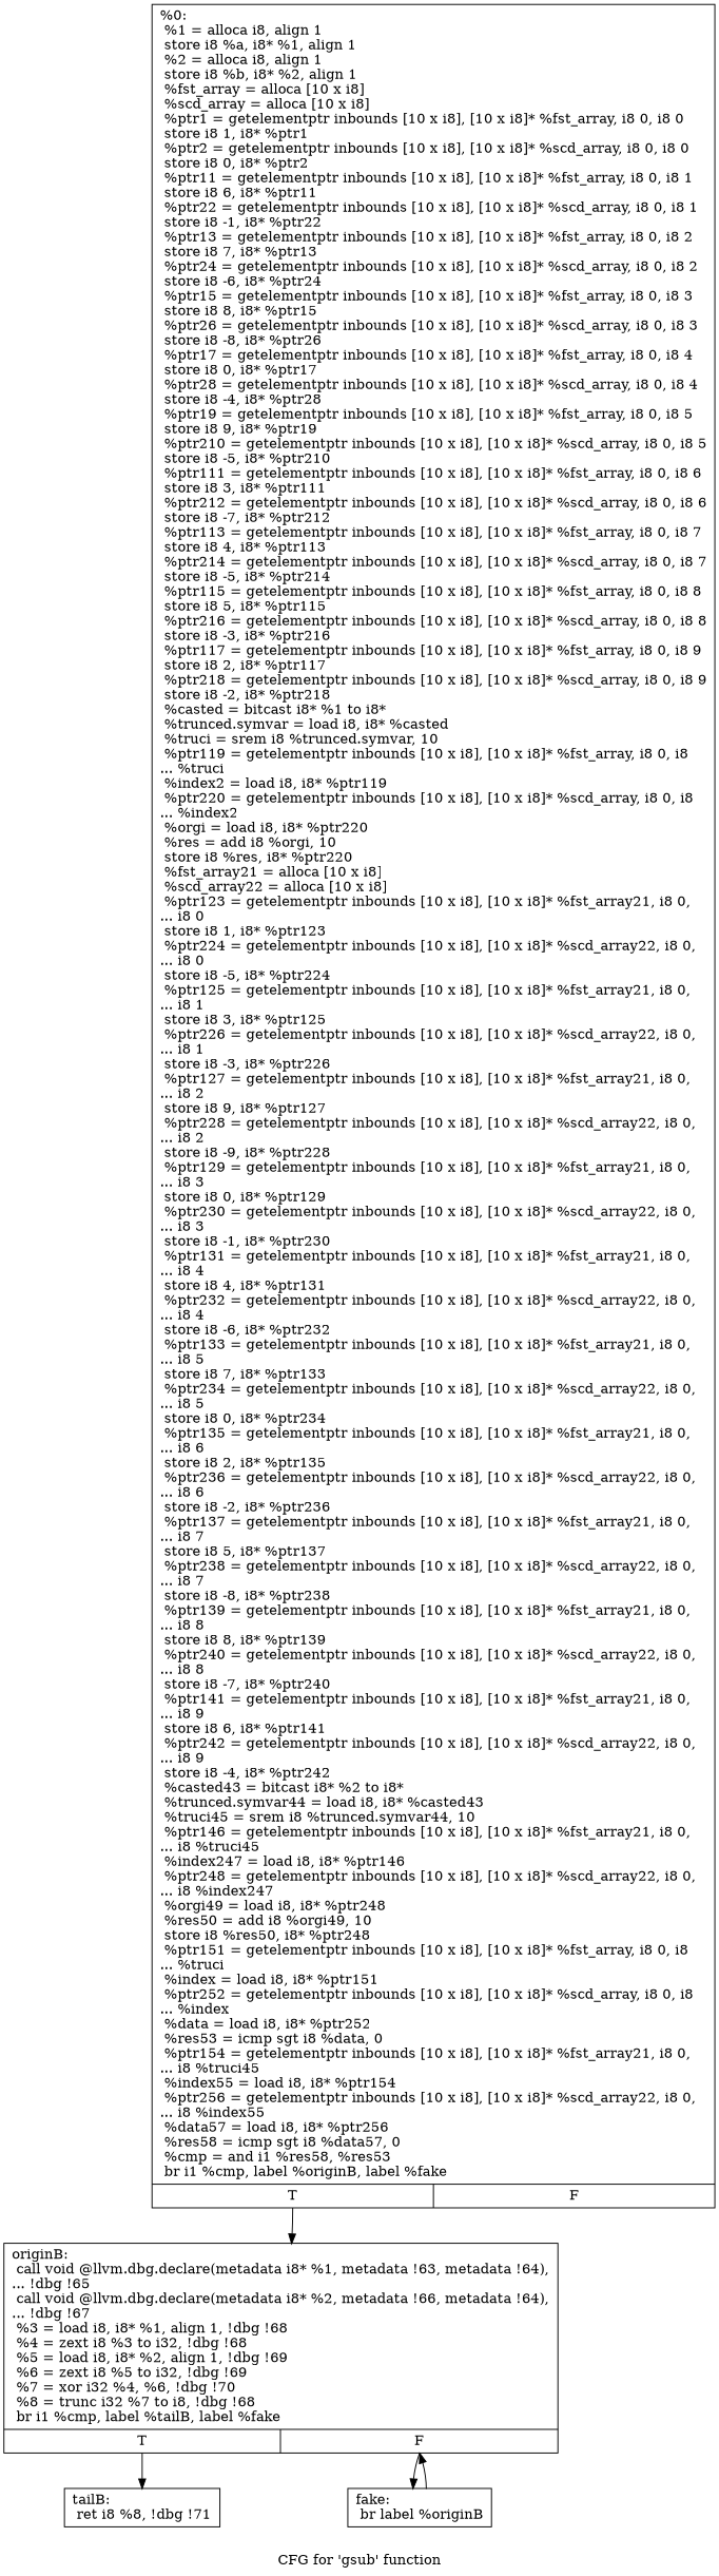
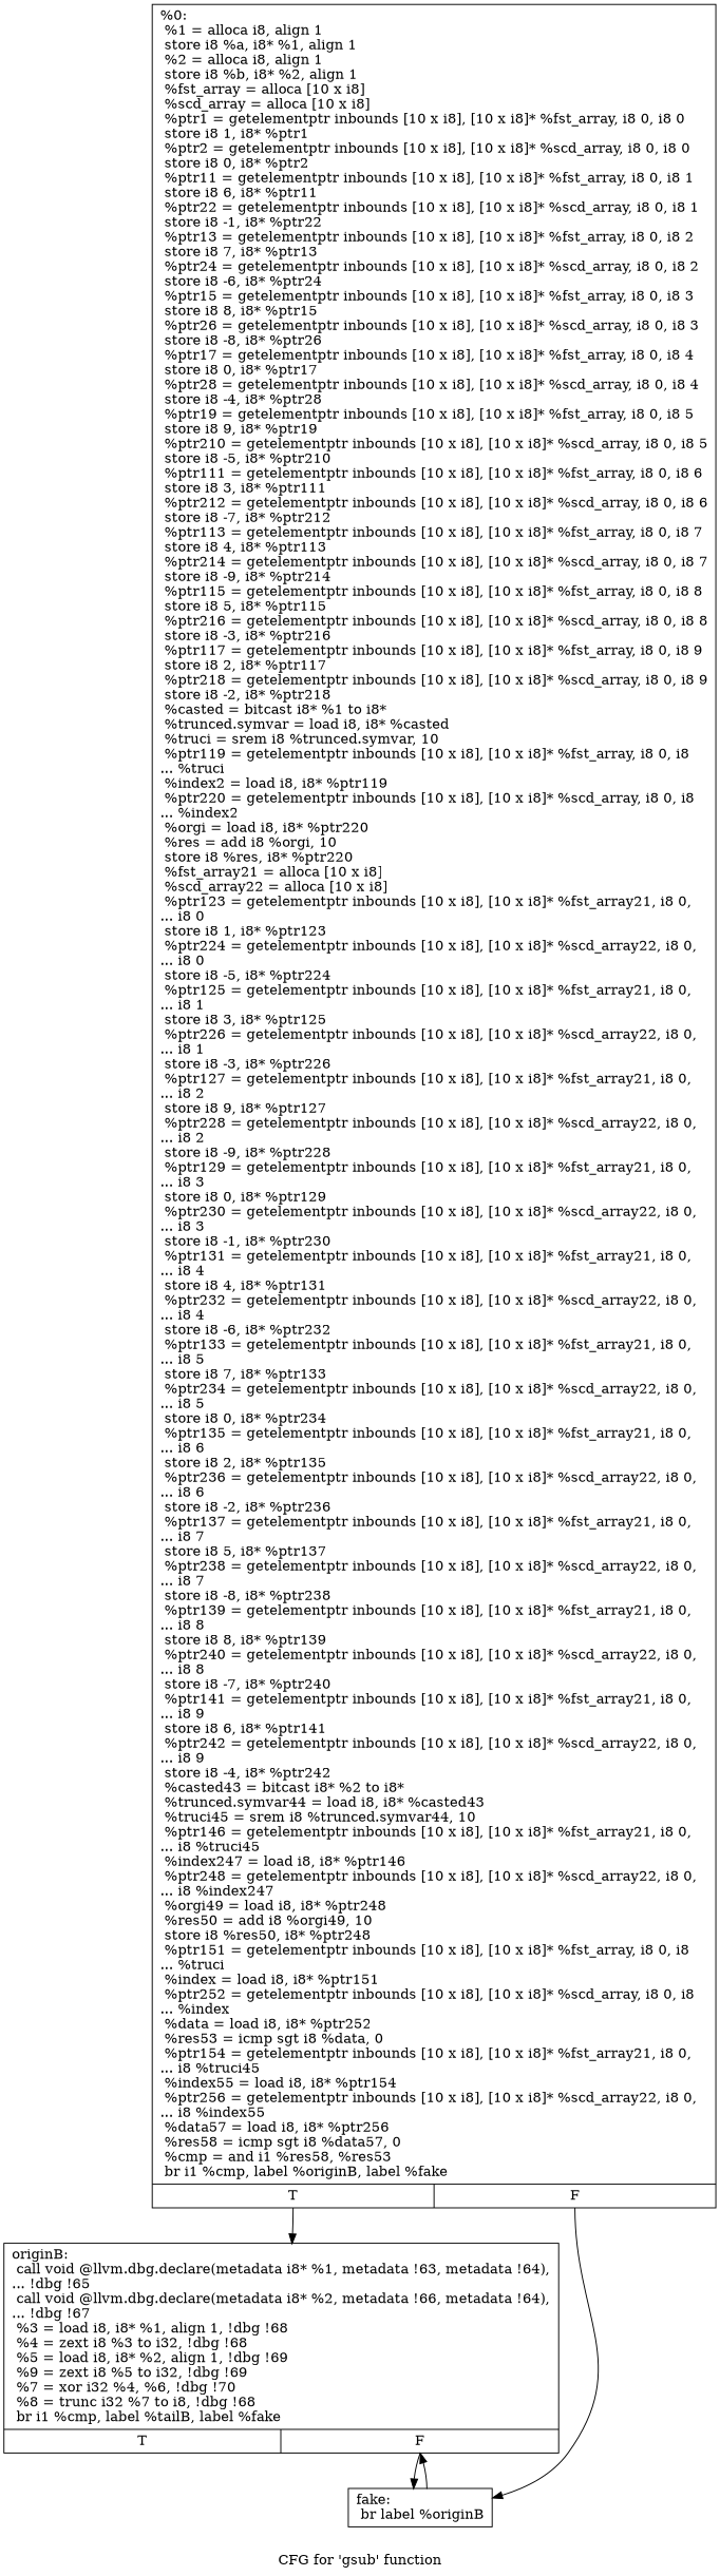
  digraph {
    label="CFG for 'gsub' function"
    fontname="DejaVu Serif"
    node [shape=record fontname="DejaVu Serif"]
    edge [tailport=s0 fontname="DejaVu Serif"]
-   n1 [label="{%0:\l  %1 = alloca i8, align 1\l  store i8 %a, i8* %1, align 1\l  %2 = alloca i8, align 1\l  store i8 %b, i8* %2, align 1\l  %fst_array = alloca [10 x i8]\l  %scd_array = alloca [10 x i8]\l  %ptr1 = getelementptr inbounds [10 x i8], [10 x i8]* %fst_array, i8 0, i8 0\l  store i8 1, i8* %ptr1\l  %ptr2 = getelementptr inbounds [10 x i8], [10 x i8]* %scd_array, i8 0, i8 0\l  store i8 0, i8* %ptr2\l  %ptr11 = getelementptr inbounds [10 x i8], [10 x i8]* %fst_array, i8 0, i8 1\l  store i8 6, i8* %ptr11\l  %ptr22 = getelementptr inbounds [10 x i8], [10 x i8]* %scd_array, i8 0, i8 1\l  store i8 -1, i8* %ptr22\l  %ptr13 = getelementptr inbounds [10 x i8], [10 x i8]* %fst_array, i8 0, i8 2\l  store i8 7, i8* %ptr13\l  %ptr24 = getelementptr inbounds [10 x i8], [10 x i8]* %scd_array, i8 0, i8 2\l  store i8 -6, i8* %ptr24\l  %ptr15 = getelementptr inbounds [10 x i8], [10 x i8]* %fst_array, i8 0, i8 3\l  store i8 8, i8* %ptr15\l  %ptr26 = getelementptr inbounds [10 x i8], [10 x i8]* %scd_array, i8 0, i8 3\l  store i8 -8, i8* %ptr26\l  %ptr17 = getelementptr inbounds [10 x i8], [10 x i8]* %fst_array, i8 0, i8 4\l  store i8 0, i8* %ptr17\l  %ptr28 = getelementptr inbounds [10 x i8], [10 x i8]* %scd_array, i8 0, i8 4\l  store i8 -4, i8* %ptr28\l  %ptr19 = getelementptr inbounds [10 x i8], [10 x i8]* %fst_array, i8 0, i8 5\l  store i8 9, i8* %ptr19\l  %ptr210 = getelementptr inbounds [10 x i8], [10 x i8]* %scd_array, i8 0, i8 5\l  store i8 -5, i8* %ptr210\l  %ptr111 = getelementptr inbounds [10 x i8], [10 x i8]* %fst_array, i8 0, i8 6\l  store i8 3, i8* %ptr111\l  %ptr212 = getelementptr inbounds [10 x i8], [10 x i8]* %scd_array, i8 0, i8 6\l  store i8 -7, i8* %ptr212\l  %ptr113 = getelementptr inbounds [10 x i8], [10 x i8]* %fst_array, i8 0, i8 7\l  store i8 4, i8* %ptr113\l  %ptr214 = getelementptr inbounds [10 x i8], [10 x i8]* %scd_array, i8 0, i8 7\l  store i8 -5, i8* %ptr214\l  %ptr115 = getelementptr inbounds [10 x i8], [10 x i8]* %fst_array, i8 0, i8 8\l  store i8 5, i8* %ptr115\l  %ptr216 = getelementptr inbounds [10 x i8], [10 x i8]* %scd_array, i8 0, i8 8\l  store i8 -3, i8* %ptr216\l  %ptr117 = getelementptr inbounds [10 x i8], [10 x i8]* %fst_array, i8 0, i8 9\l  store i8 2, i8* %ptr117\l  %ptr218 = getelementptr inbounds [10 x i8], [10 x i8]* %scd_array, i8 0, i8 9\l  store i8 -2, i8* %ptr218\l  %casted = bitcast i8* %1 to i8*\l  %trunced.symvar = load i8, i8* %casted\l  %truci = srem i8 %trunced.symvar, 10\l  %ptr119 = getelementptr inbounds [10 x i8], [10 x i8]* %fst_array, i8 0, i8\l... %truci\l  %index2 = load i8, i8* %ptr119\l  %ptr220 = getelementptr inbounds [10 x i8], [10 x i8]* %scd_array, i8 0, i8\l... %index2\l  %orgi = load i8, i8* %ptr220\l  %res = add i8 %orgi, 10\l  store i8 %res, i8* %ptr220\l  %fst_array21 = alloca [10 x i8]\l  %scd_array22 = alloca [10 x i8]\l  %ptr123 = getelementptr inbounds [10 x i8], [10 x i8]* %fst_array21, i8 0,\l... i8 0\l  store i8 1, i8* %ptr123\l  %ptr224 = getelementptr inbounds [10 x i8], [10 x i8]* %scd_array22, i8 0,\l... i8 0\l  store i8 -5, i8* %ptr224\l  %ptr125 = getelementptr inbounds [10 x i8], [10 x i8]* %fst_array21, i8 0,\l... i8 1\l  store i8 3, i8* %ptr125\l  %ptr226 = getelementptr inbounds [10 x i8], [10 x i8]* %scd_array22, i8 0,\l... i8 1\l  store i8 -3, i8* %ptr226\l  %ptr127 = getelementptr inbounds [10 x i8], [10 x i8]* %fst_array21, i8 0,\l... i8 2\l  store i8 9, i8* %ptr127\l  %ptr228 = getelementptr inbounds [10 x i8], [10 x i8]* %scd_array22, i8 0,\l... i8 2\l  store i8 -9, i8* %ptr228\l  %ptr129 = getelementptr inbounds [10 x i8], [10 x i8]* %fst_array21, i8 0,\l... i8 3\l  store i8 0, i8* %ptr129\l  %ptr230 = getelementptr inbounds [10 x i8], [10 x i8]* %scd_array22, i8 0,\l... i8 3\l  store i8 -1, i8* %ptr230\l  %ptr131 = getelementptr inbounds [10 x i8], [10 x i8]* %fst_array21, i8 0,\l... i8 4\l  store i8 4, i8* %ptr131\l  %ptr232 = getelementptr inbounds [10 x i8], [10 x i8]* %scd_array22, i8 0,\l... i8 4\l  store i8 -6, i8* %ptr232\l  %ptr133 = getelementptr inbounds [10 x i8], [10 x i8]* %fst_array21, i8 0,\l... i8 5\l  store i8 7, i8* %ptr133\l  %ptr234 = getelementptr inbounds [10 x i8], [10 x i8]* %scd_array22, i8 0,\l... i8 5\l  store i8 0, i8* %ptr234\l  %ptr135 = getelementptr inbounds [10 x i8], [10 x i8]* %fst_array21, i8 0,\l... i8 6\l  store i8 2, i8* %ptr135\l  %ptr236 = getelementptr inbounds [10 x i8], [10 x i8]* %scd_array22, i8 0,\l... i8 6\l  store i8 -2, i8* %ptr236\l  %ptr137 = getelementptr inbounds [10 x i8], [10 x i8]* %fst_array21, i8 0,\l... i8 7\l  store i8 5, i8* %ptr137\l  %ptr238 = getelementptr inbounds [10 x i8], [10 x i8]* %scd_array22, i8 0,\l... i8 7\l  store i8 -8, i8* %ptr238\l  %ptr139 = getelementptr inbounds [10 x i8], [10 x i8]* %fst_array21, i8 0,\l... i8 8\l  store i8 8, i8* %ptr139\l  %ptr240 = getelementptr inbounds [10 x i8], [10 x i8]* %scd_array22, i8 0,\l... i8 8\l  store i8 -7, i8* %ptr240\l  %ptr141 = getelementptr inbounds [10 x i8], [10 x i8]* %fst_array21, i8 0,\l... i8 9\l  store i8 6, i8* %ptr141\l  %ptr242 = getelementptr inbounds [10 x i8], [10 x i8]* %scd_array22, i8 0,\l... i8 9\l  store i8 -4, i8* %ptr242\l  %casted43 = bitcast i8* %2 to i8*\l  %trunced.symvar44 = load i8, i8* %casted43\l  %truci45 = srem i8 %trunced.symvar44, 10\l  %ptr146 = getelementptr inbounds [10 x i8], [10 x i8]* %fst_array21, i8 0,\l... i8 %truci45\l  %index247 = load i8, i8* %ptr146\l  %ptr248 = getelementptr inbounds [10 x i8], [10 x i8]* %scd_array22, i8 0,\l... i8 %index247\l  %orgi49 = load i8, i8* %ptr248\l  %res50 = add i8 %orgi49, 10\l  store i8 %res50, i8* %ptr248\l  %ptr151 = getelementptr inbounds [10 x i8], [10 x i8]* %fst_array, i8 0, i8\l... %truci\l  %index = load i8, i8* %ptr151\l  %ptr252 = getelementptr inbounds [10 x i8], [10 x i8]* %scd_array, i8 0, i8\l... %index\l  %data = load i8, i8* %ptr252\l  %res53 = icmp sgt i8 %data, 0\l  %ptr154 = getelementptr inbounds [10 x i8], [10 x i8]* %fst_array21, i8 0,\l... i8 %truci45\l  %index55 = load i8, i8* %ptr154\l  %ptr256 = getelementptr inbounds [10 x i8], [10 x i8]* %scd_array22, i8 0,\l... i8 %index55\l  %data57 = load i8, i8* %ptr256\l  %res58 = icmp sgt i8 %data57, 0\l  %cmp = and i1 %res58, %res53\l  br i1 %cmp, label %originB, label %fake\l|{<s0>T|<s1>F}}"]
-   n2 [label="{originB:                                          \l  call void @llvm.dbg.declare(metadata i8* %1, metadata !63, metadata !64),\l... !dbg !65\l  call void @llvm.dbg.declare(metadata i8* %2, metadata !66, metadata !64),\l... !dbg !67\l  %3 = load i8, i8* %1, align 1, !dbg !68\l  %4 = zext i8 %3 to i32, !dbg !68\l  %5 = load i8, i8* %2, align 1, !dbg !69\l  %6 = zext i8 %5 to i32, !dbg !69\l  %7 = xor i32 %4, %6, !dbg !70\l  %8 = trunc i32 %7 to i8, !dbg !68\l  br i1 %cmp, label %tailB, label %fake\l|{<s0>T|<s1>F}}"]
+   n1 [label="{%0:\l  %1 = alloca i8, align 1\l  store i8 %a, i8* %1, align 1\l  %2 = alloca i8, align 1\l  store i8 %b, i8* %2, align 1\l  %fst_array = alloca [10 x i8]\l  %scd_array = alloca [10 x i8]\l  %ptr1 = getelementptr inbounds [10 x i8], [10 x i8]* %fst_array, i8 0, i8 0\l  store i8 1, i8* %ptr1\l  %ptr2 = getelementptr inbounds [10 x i8], [10 x i8]* %scd_array, i8 0, i8 0\l  store i8 0, i8* %ptr2\l  %ptr11 = getelementptr inbounds [10 x i8], [10 x i8]* %fst_array, i8 0, i8 1\l  store i8 6, i8* %ptr11\l  %ptr22 = getelementptr inbounds [10 x i8], [10 x i8]* %scd_array, i8 0, i8 1\l  store i8 -1, i8* %ptr22\l  %ptr13 = getelementptr inbounds [10 x i8], [10 x i8]* %fst_array, i8 0, i8 2\l  store i8 7, i8* %ptr13\l  %ptr24 = getelementptr inbounds [10 x i8], [10 x i8]* %scd_array, i8 0, i8 2\l  store i8 -6, i8* %ptr24\l  %ptr15 = getelementptr inbounds [10 x i8], [10 x i8]* %fst_array, i8 0, i8 3\l  store i8 8, i8* %ptr15\l  %ptr26 = getelementptr inbounds [10 x i8], [10 x i8]* %scd_array, i8 0, i8 3\l  store i8 -8, i8* %ptr26\l  %ptr17 = getelementptr inbounds [10 x i8], [10 x i8]* %fst_array, i8 0, i8 4\l  store i8 0, i8* %ptr17\l  %ptr28 = getelementptr inbounds [10 x i8], [10 x i8]* %scd_array, i8 0, i8 4\l  store i8 -4, i8* %ptr28\l  %ptr19 = getelementptr inbounds [10 x i8], [10 x i8]* %fst_array, i8 0, i8 5\l  store i8 9, i8* %ptr19\l  %ptr210 = getelementptr inbounds [10 x i8], [10 x i8]* %scd_array, i8 0, i8 5\l  store i8 -5, i8* %ptr210\l  %ptr111 = getelementptr inbounds [10 x i8], [10 x i8]* %fst_array, i8 0, i8 6\l  store i8 3, i8* %ptr111\l  %ptr212 = getelementptr inbounds [10 x i8], [10 x i8]* %scd_array, i8 0, i8 6\l  store i8 -7, i8* %ptr212\l  %ptr113 = getelementptr inbounds [10 x i8], [10 x i8]* %fst_array, i8 0, i8 7\l  store i8 4, i8* %ptr113\l  %ptr214 = getelementptr inbounds [10 x i8], [10 x i8]* %scd_array, i8 0, i8 7\l  store i8 -9, i8* %ptr214\l  %ptr115 = getelementptr inbounds [10 x i8], [10 x i8]* %fst_array, i8 0, i8 8\l  store i8 5, i8* %ptr115\l  %ptr216 = getelementptr inbounds [10 x i8], [10 x i8]* %scd_array, i8 0, i8 8\l  store i8 -3, i8* %ptr216\l  %ptr117 = getelementptr inbounds [10 x i8], [10 x i8]* %fst_array, i8 0, i8 9\l  store i8 2, i8* %ptr117\l  %ptr218 = getelementptr inbounds [10 x i8], [10 x i8]* %scd_array, i8 0, i8 9\l  store i8 -2, i8* %ptr218\l  %casted = bitcast i8* %1 to i8*\l  %trunced.symvar = load i8, i8* %casted\l  %truci = srem i8 %trunced.symvar, 10\l  %ptr119 = getelementptr inbounds [10 x i8], [10 x i8]* %fst_array, i8 0, i8\l... %truci\l  %index2 = load i8, i8* %ptr119\l  %ptr220 = getelementptr inbounds [10 x i8], [10 x i8]* %scd_array, i8 0, i8\l... %index2\l  %orgi = load i8, i8* %ptr220\l  %res = add i8 %orgi, 10\l  store i8 %res, i8* %ptr220\l  %fst_array21 = alloca [10 x i8]\l  %scd_array22 = alloca [10 x i8]\l  %ptr123 = getelementptr inbounds [10 x i8], [10 x i8]* %fst_array21, i8 0,\l... i8 0\l  store i8 1, i8* %ptr123\l  %ptr224 = getelementptr inbounds [10 x i8], [10 x i8]* %scd_array22, i8 0,\l... i8 0\l  store i8 -5, i8* %ptr224\l  %ptr125 = getelementptr inbounds [10 x i8], [10 x i8]* %fst_array21, i8 0,\l... i8 1\l  store i8 3, i8* %ptr125\l  %ptr226 = getelementptr inbounds [10 x i8], [10 x i8]* %scd_array22, i8 0,\l... i8 1\l  store i8 -3, i8* %ptr226\l  %ptr127 = getelementptr inbounds [10 x i8], [10 x i8]* %fst_array21, i8 0,\l... i8 2\l  store i8 9, i8* %ptr127\l  %ptr228 = getelementptr inbounds [10 x i8], [10 x i8]* %scd_array22, i8 0,\l... i8 2\l  store i8 -9, i8* %ptr228\l  %ptr129 = getelementptr inbounds [10 x i8], [10 x i8]* %fst_array21, i8 0,\l... i8 3\l  store i8 0, i8* %ptr129\l  %ptr230 = getelementptr inbounds [10 x i8], [10 x i8]* %scd_array22, i8 0,\l... i8 3\l  store i8 -1, i8* %ptr230\l  %ptr131 = getelementptr inbounds [10 x i8], [10 x i8]* %fst_array21, i8 0,\l... i8 4\l  store i8 4, i8* %ptr131\l  %ptr232 = getelementptr inbounds [10 x i8], [10 x i8]* %scd_array22, i8 0,\l... i8 4\l  store i8 -6, i8* %ptr232\l  %ptr133 = getelementptr inbounds [10 x i8], [10 x i8]* %fst_array21, i8 0,\l... i8 5\l  store i8 7, i8* %ptr133\l  %ptr234 = getelementptr inbounds [10 x i8], [10 x i8]* %scd_array22, i8 0,\l... i8 5\l  store i8 0, i8* %ptr234\l  %ptr135 = getelementptr inbounds [10 x i8], [10 x i8]* %fst_array21, i8 0,\l... i8 6\l  store i8 2, i8* %ptr135\l  %ptr236 = getelementptr inbounds [10 x i8], [10 x i8]* %scd_array22, i8 0,\l... i8 6\l  store i8 -2, i8* %ptr236\l  %ptr137 = getelementptr inbounds [10 x i8], [10 x i8]* %fst_array21, i8 0,\l... i8 7\l  store i8 5, i8* %ptr137\l  %ptr238 = getelementptr inbounds [10 x i8], [10 x i8]* %scd_array22, i8 0,\l... i8 7\l  store i8 -8, i8* %ptr238\l  %ptr139 = getelementptr inbounds [10 x i8], [10 x i8]* %fst_array21, i8 0,\l... i8 8\l  store i8 8, i8* %ptr139\l  %ptr240 = getelementptr inbounds [10 x i8], [10 x i8]* %scd_array22, i8 0,\l... i8 8\l  store i8 -7, i8* %ptr240\l  %ptr141 = getelementptr inbounds [10 x i8], [10 x i8]* %fst_array21, i8 0,\l... i8 9\l  store i8 6, i8* %ptr141\l  %ptr242 = getelementptr inbounds [10 x i8], [10 x i8]* %scd_array22, i8 0,\l... i8 9\l  store i8 -4, i8* %ptr242\l  %casted43 = bitcast i8* %2 to i8*\l  %trunced.symvar44 = load i8, i8* %casted43\l  %truci45 = srem i8 %trunced.symvar44, 10\l  %ptr146 = getelementptr inbounds [10 x i8], [10 x i8]* %fst_array21, i8 0,\l... i8 %truci45\l  %index247 = load i8, i8* %ptr146\l  %ptr248 = getelementptr inbounds [10 x i8], [10 x i8]* %scd_array22, i8 0,\l... i8 %index247\l  %orgi49 = load i8, i8* %ptr248\l  %res50 = add i8 %orgi49, 10\l  store i8 %res50, i8* %ptr248\l  %ptr151 = getelementptr inbounds [10 x i8], [10 x i8]* %fst_array, i8 0, i8\l... %truci\l  %index = load i8, i8* %ptr151\l  %ptr252 = getelementptr inbounds [10 x i8], [10 x i8]* %scd_array, i8 0, i8\l... %index\l  %data = load i8, i8* %ptr252\l  %res53 = icmp sgt i8 %data, 0\l  %ptr154 = getelementptr inbounds [10 x i8], [10 x i8]* %fst_array21, i8 0,\l... i8 %truci45\l  %index55 = load i8, i8* %ptr154\l  %ptr256 = getelementptr inbounds [10 x i8], [10 x i8]* %scd_array22, i8 0,\l... i8 %index55\l  %data57 = load i8, i8* %ptr256\l  %res58 = icmp sgt i8 %data57, 0\l  %cmp = and i1 %res58, %res53\l  br i1 %cmp, label %originB, label %fake\l|{<s0>T|<s1>F}}"]
+   n2 [label="{originB:                                          \l  call void @llvm.dbg.declare(metadata i8* %1, metadata !63, metadata !64),\l... !dbg !65\l  call void @llvm.dbg.declare(metadata i8* %2, metadata !66, metadata !64),\l... !dbg !67\l  %3 = load i8, i8* %1, align 1, !dbg !68\l  %4 = zext i8 %3 to i32, !dbg !68\l  %5 = load i8, i8* %2, align 1, !dbg !69\l  %9 = zext i8 %5 to i32, !dbg !69\l  %7 = xor i32 %4, %6, !dbg !70\l  %8 = trunc i32 %7 to i8, !dbg !68\l  br i1 %cmp, label %tailB, label %fake\l|{<s0>T|<s1>F}}"]
    n3 [label="{fake:                                             \l  br label %originB\l}"]
-   n4 [label="{tailB:                                            \l  ret i8 %8, !dbg !71\l}"]
    n1 -> n2
+   n1 -> n3 [tailport=s1]
    n2 -> n3 [tailport=s1]
-   n2 -> n4
    n3 -> n2 [tailport=""]
  }
